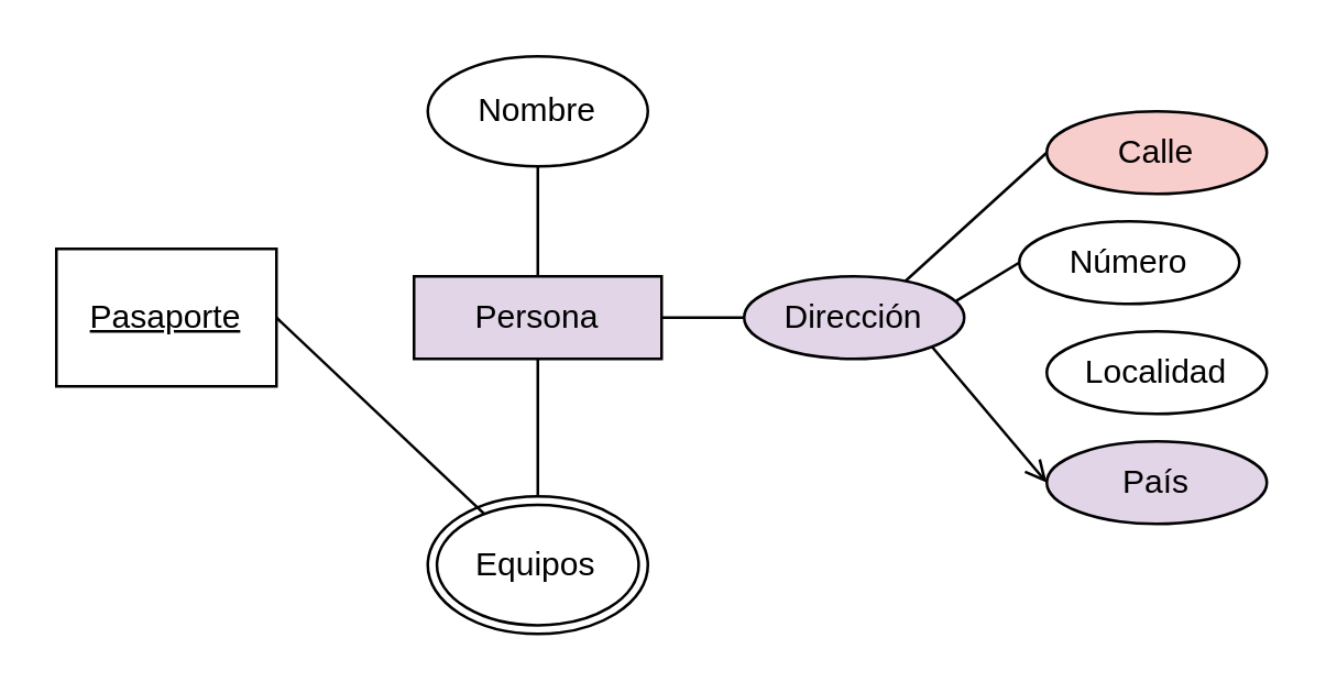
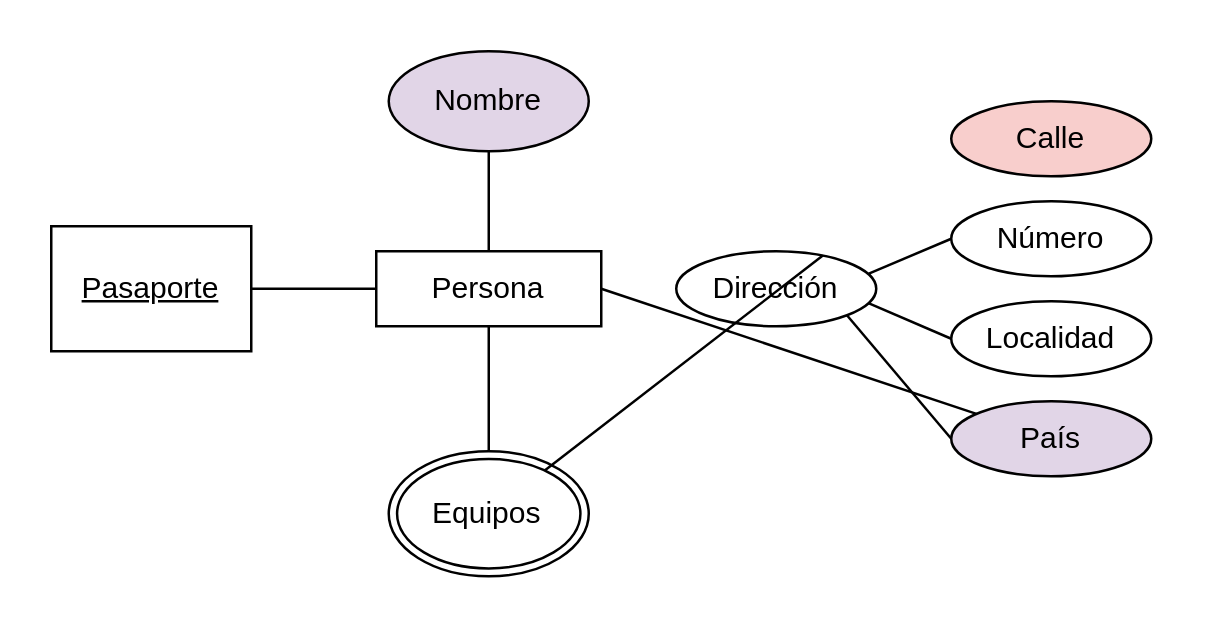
  <mxCell id="0" />
  <mxCell id="1" parent="0" />
- <mxCell id="2" value="Persona" style="rounded=0;whiteSpace=wrap;html=1;labelBackgroundColor=none;fillColor=#e1d5e7;" parent="1" vertex="1"><mxGeometry x="150" y="100" width="90" height="30" as="geometry" /></mxCell>
+ <mxCell id="2" value="Persona" style="rounded=0;whiteSpace=wrap;html=1;labelBackgroundColor=none;" parent="1" vertex="1"><mxGeometry x="150" y="100" width="90" height="30" as="geometry" /></mxCell>
  <mxCell id="3" value="" style="group;rounded=0;labelBackgroundColor=none;" parent="1" vertex="1" connectable="0"><mxGeometry x="155" y="180" width="80" height="50" as="geometry" /></mxCell>
  <mxCell id="4" value="" style="ellipse;whiteSpace=wrap;html=1;rounded=0;labelBackgroundColor=none;" parent="3" vertex="1"><mxGeometry width="80" height="50" as="geometry" /></mxCell>
  <mxCell id="5" value="Equipos" style="ellipse;whiteSpace=wrap;html=1;rounded=0;labelBackgroundColor=none;" parent="3" vertex="1"><mxGeometry x="3.333" y="3.125" width="73.333" height="43.75" as="geometry" /></mxCell>
  <mxCell id="6" value="&lt;u&gt;Pasaporte&lt;/u&gt;" style="whiteSpace=wrap;html=1;labelBackgroundColor=none;rounded=0;" parent="1" vertex="1"><mxGeometry x="20" y="90" width="80" height="50" as="geometry" /></mxCell>
- <mxCell id="7" value="Nombre" style="ellipse;whiteSpace=wrap;html=1;rounded=0;labelBackgroundColor=none;" parent="1" vertex="1"><mxGeometry x="155" y="20" width="80" height="40" as="geometry" /></mxCell>
- <mxCell id="8" value="Dirección" style="ellipse;whiteSpace=wrap;html=1;rounded=0;labelBackgroundColor=none;fillColor=#e1d5e7;" parent="1" vertex="1"><mxGeometry x="270" y="100" width="80" height="30" as="geometry" /></mxCell>
+ <mxCell id="7" value="Nombre" style="ellipse;whiteSpace=wrap;html=1;rounded=0;labelBackgroundColor=none;fillColor=#e1d5e7;" parent="1" vertex="1"><mxGeometry x="155" y="20" width="80" height="40" as="geometry" /></mxCell>
+ <mxCell id="8" value="Dirección" style="ellipse;whiteSpace=wrap;html=1;rounded=0;labelBackgroundColor=none;" parent="1" vertex="1"><mxGeometry x="270" y="100" width="80" height="30" as="geometry" /></mxCell>
  <mxCell id="9" value="Calle" style="ellipse;whiteSpace=wrap;html=1;rounded=0;labelBackgroundColor=none;fillColor=#f8cecc;" parent="1" vertex="1"><mxGeometry x="380" y="40" width="80" height="30" as="geometry" /></mxCell>
- <mxCell id="10" value="Número" style="ellipse;whiteSpace=wrap;html=1;rounded=0;labelBackgroundColor=none;" parent="1" vertex="1"><mxGeometry x="370" y="80" width="80" height="30" as="geometry" /></mxCell>
- <mxCell id="11" value="" style="endArrow=none;html=1;rounded=0;entryX=0;entryY=0.5;entryDx=0;entryDy=0;exitX=0.733;exitY=0.057;exitDx=0;exitDy=0;exitPerimeter=0;labelBackgroundColor=none;fontColor=default;" parent="1" source="8" target="9" edge="1"><mxGeometry width="50" height="50" relative="1" as="geometry"><mxPoint x="330" y="100" as="sourcePoint" /><mxPoint x="380" y="50" as="targetPoint" /></mxGeometry></mxCell>
+ <mxCell id="10" value="Número" style="ellipse;whiteSpace=wrap;html=1;rounded=0;labelBackgroundColor=none;" parent="1" vertex="1"><mxGeometry x="380" y="80" width="80" height="30" as="geometry" /></mxCell>
+ <mxCell id="11" value="" style="endArrow=none;html=1;rounded=0;exitX=0.733;exitY=0.057;exitDx=0;exitDy=0;exitPerimeter=0;labelBackgroundColor=none;fontColor=default;" parent="1" source="8" target="5" edge="1"><mxGeometry width="50" height="50" relative="1" as="geometry"><mxPoint x="330" y="100" as="sourcePoint" /><mxPoint x="380" y="50" as="targetPoint" /></mxGeometry></mxCell>
  <mxCell id="12" value="Localidad" style="ellipse;whiteSpace=wrap;html=1;rounded=0;labelBackgroundColor=none;" parent="1" vertex="1"><mxGeometry x="380" y="120" width="80" height="30" as="geometry" /></mxCell>
  <mxCell id="13" value="País" style="ellipse;whiteSpace=wrap;html=1;rounded=0;labelBackgroundColor=none;fillColor=#e1d5e7;" parent="1" vertex="1"><mxGeometry x="380" y="160" width="80" height="30" as="geometry" /></mxCell>
  <mxCell id="14" value="" style="endArrow=none;html=1;rounded=0;entryX=0;entryY=0.5;entryDx=0;entryDy=0;exitX=0.963;exitY=0.298;exitDx=0;exitDy=0;exitPerimeter=0;labelBackgroundColor=none;fontColor=default;" parent="1" source="8" target="10" edge="1"><mxGeometry width="50" height="50" relative="1" as="geometry"><mxPoint x="339" y="112" as="sourcePoint" /><mxPoint x="390" y="65" as="targetPoint" /></mxGeometry></mxCell>
- <mxCell id="16" value="" style="endArrow=open;html=1;rounded=0;entryX=0;entryY=0.5;entryDx=0;entryDy=0;exitX=1;exitY=1;exitDx=0;exitDy=0;labelBackgroundColor=none;fontColor=default;" parent="1" source="8" target="13" edge="1"><mxGeometry width="50" height="50" relative="1" as="geometry"><mxPoint x="350" y="150" as="sourcePoint" /><mxPoint x="401" y="103" as="targetPoint" /></mxGeometry></mxCell>
- <mxCell id="17" value="" style="endArrow=none;html=1;rounded=0;entryX=0;entryY=0.5;entryDx=0;entryDy=0;exitX=1;exitY=0.5;exitDx=0;exitDy=0;labelBackgroundColor=none;fontColor=default;" parent="1" source="2" target="8" edge="1"><mxGeometry width="50" height="50" relative="1" as="geometry"><mxPoint x="369" y="142" as="sourcePoint" /><mxPoint x="420" y="95" as="targetPoint" /></mxGeometry></mxCell>
+ <mxCell id="15" value="" style="endArrow=none;html=1;rounded=0;entryX=0;entryY=0.5;entryDx=0;entryDy=0;exitX=0.958;exitY=0.689;exitDx=0;exitDy=0;exitPerimeter=0;labelBackgroundColor=none;fontColor=default;" parent="1" source="8" target="12" edge="1"><mxGeometry width="50" height="50" relative="1" as="geometry"><mxPoint x="349" y="122" as="sourcePoint" /><mxPoint x="400" y="75" as="targetPoint" /></mxGeometry></mxCell>
+ <mxCell id="16" value="" style="endArrow=none;html=1;rounded=0;entryX=0;entryY=0.5;entryDx=0;entryDy=0;exitX=1;exitY=1;exitDx=0;exitDy=0;labelBackgroundColor=none;fontColor=default;" parent="1" source="8" target="13" edge="1"><mxGeometry width="50" height="50" relative="1" as="geometry"><mxPoint x="350" y="150" as="sourcePoint" /><mxPoint x="401" y="103" as="targetPoint" /></mxGeometry></mxCell>
+ <mxCell id="17" value="" style="endArrow=none;html=1;rounded=0;exitX=1;exitY=0.5;exitDx=0;exitDy=0;labelBackgroundColor=none;fontColor=default;" parent="1" source="2" target="13" edge="1"><mxGeometry width="50" height="50" relative="1" as="geometry"><mxPoint x="369" y="142" as="sourcePoint" /><mxPoint x="420" y="95" as="targetPoint" /></mxGeometry></mxCell>
  <mxCell id="18" value="" style="endArrow=none;html=1;rounded=0;entryX=0.5;entryY=0;entryDx=0;entryDy=0;exitX=0.5;exitY=1;exitDx=0;exitDy=0;labelBackgroundColor=none;fontColor=default;" parent="1" source="2" target="4" edge="1"><mxGeometry width="50" height="50" relative="1" as="geometry"><mxPoint x="379" y="152" as="sourcePoint" /><mxPoint x="430" y="105" as="targetPoint" /></mxGeometry></mxCell>
  <mxCell id="19" value="" style="endArrow=none;html=1;rounded=0;entryX=0.5;entryY=0;entryDx=0;entryDy=0;exitX=0.5;exitY=1;exitDx=0;exitDy=0;labelBackgroundColor=none;fontColor=default;" parent="1" source="7" target="2" edge="1"><mxGeometry width="50" height="50" relative="1" as="geometry"><mxPoint x="190" y="50" as="sourcePoint" /><mxPoint x="190" y="100" as="targetPoint" /></mxGeometry></mxCell>
- <mxCell id="20" value="" style="endArrow=none;html=1;rounded=0;exitX=1;exitY=0.5;exitDx=0;exitDy=0;labelBackgroundColor=none;fontColor=default;" parent="1" source="6" target="5" edge="1"><mxGeometry width="50" height="50" relative="1" as="geometry"><mxPoint x="205" y="70" as="sourcePoint" /><mxPoint x="205" y="110" as="targetPoint" /></mxGeometry></mxCell>
+ <mxCell id="20" value="" style="endArrow=none;html=1;rounded=0;entryX=0;entryY=0.5;entryDx=0;entryDy=0;exitX=1;exitY=0.5;exitDx=0;exitDy=0;labelBackgroundColor=none;fontColor=default;" parent="1" source="6" target="2" edge="1"><mxGeometry width="50" height="50" relative="1" as="geometry"><mxPoint x="205" y="70" as="sourcePoint" /><mxPoint x="205" y="110" as="targetPoint" /></mxGeometry></mxCell>
